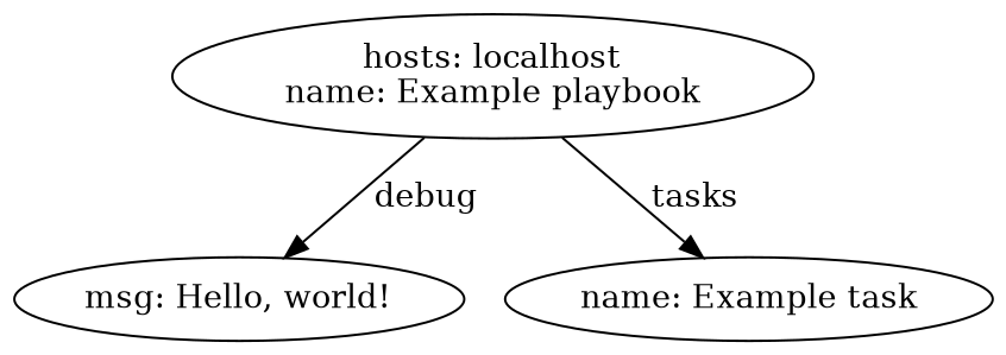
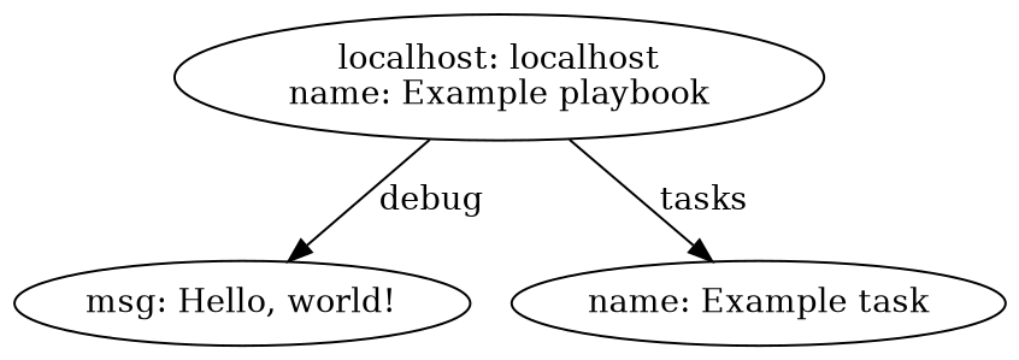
  digraph {
    n1 [label="msg: Hello, world!\n"]
    n2 [label="name: Example task\n"]
-   n3 [label="hosts: localhost\nname: Example playbook\n"]
+   n3 [label="localhost: localhost\nname: Example playbook\n"]
    n3 -> n1 [label=debug]
    n3 -> n2 [label=tasks]
  }
